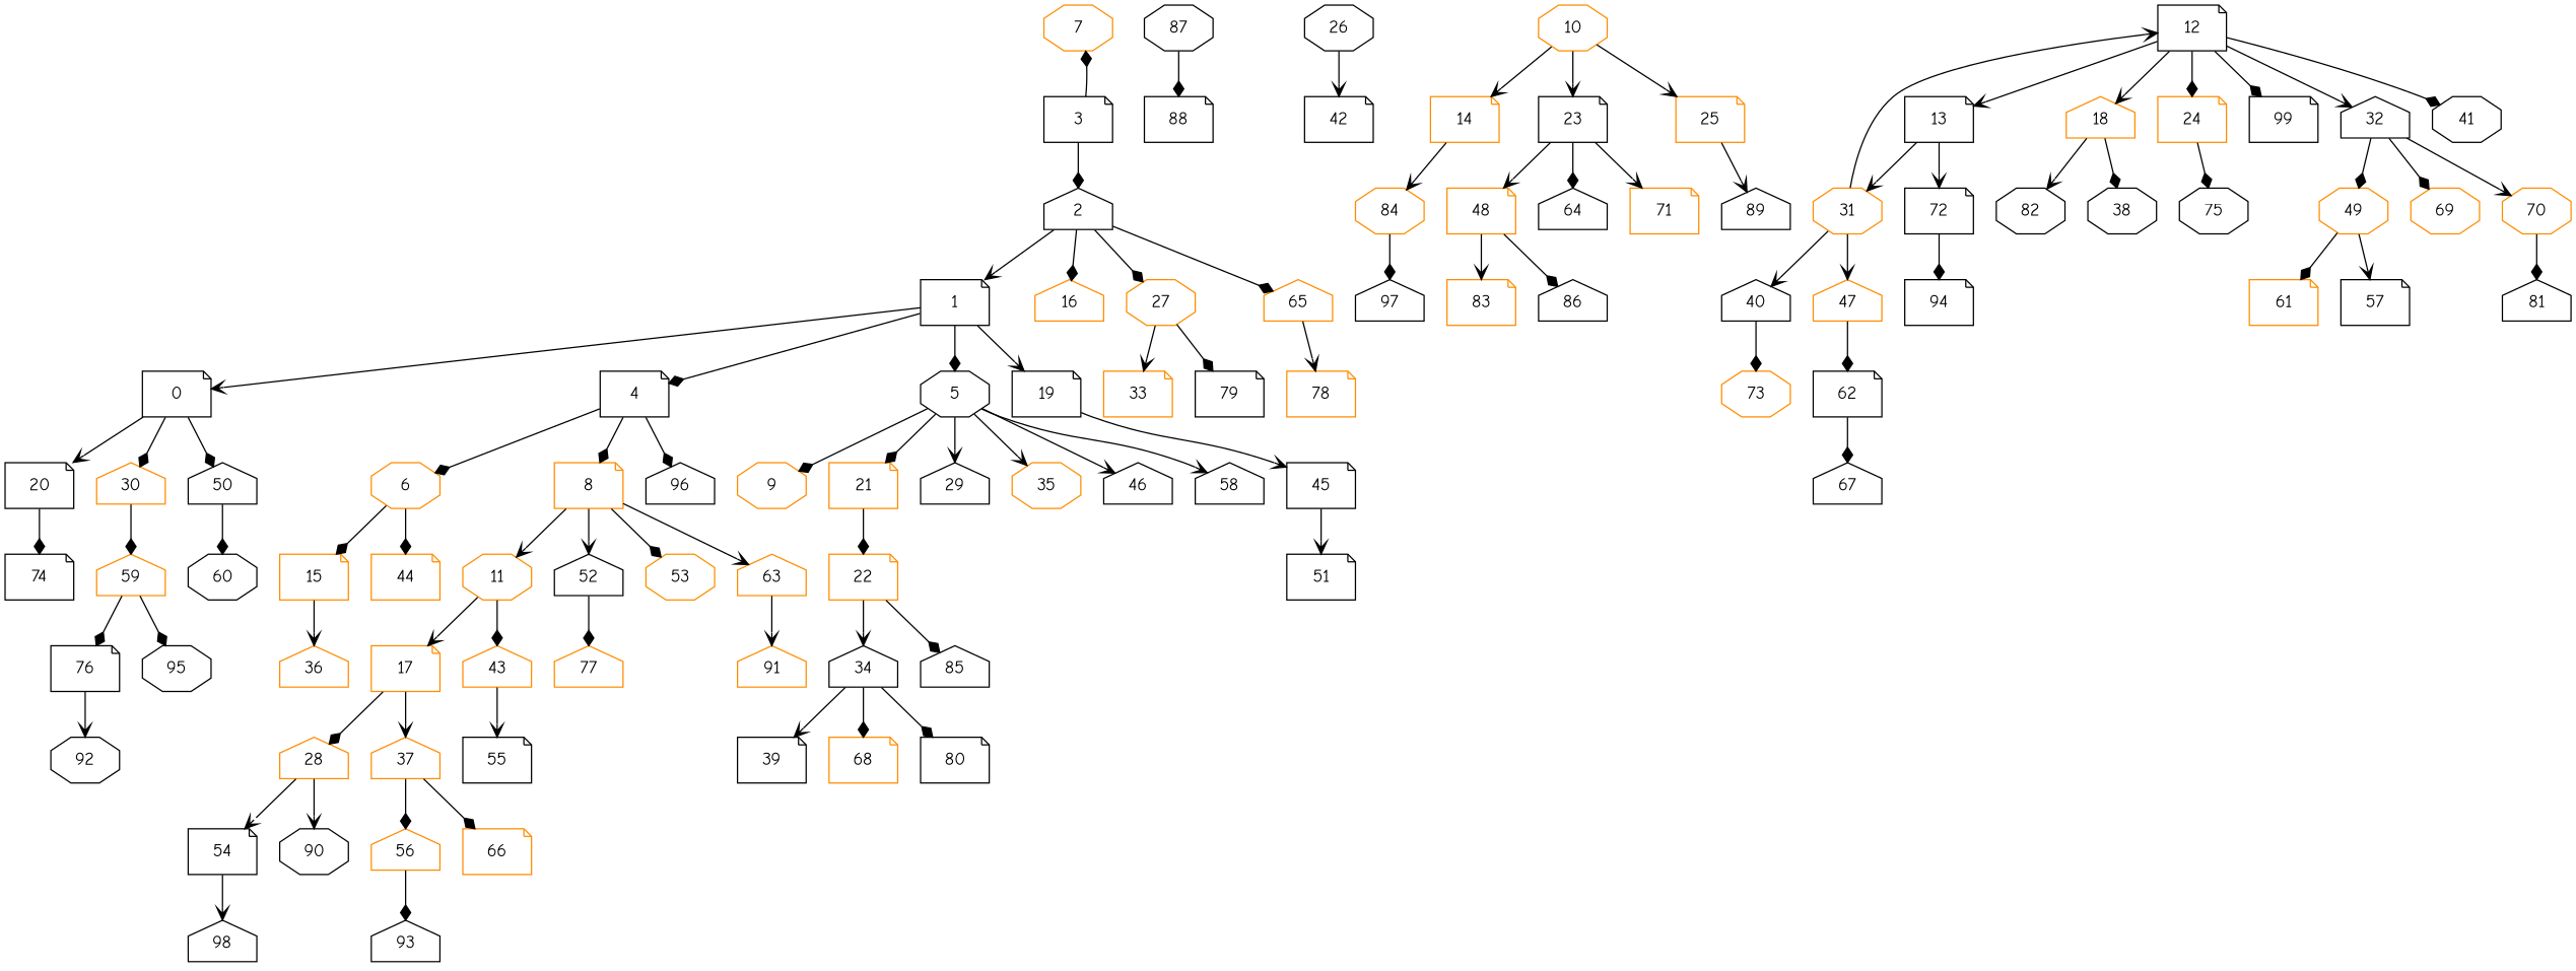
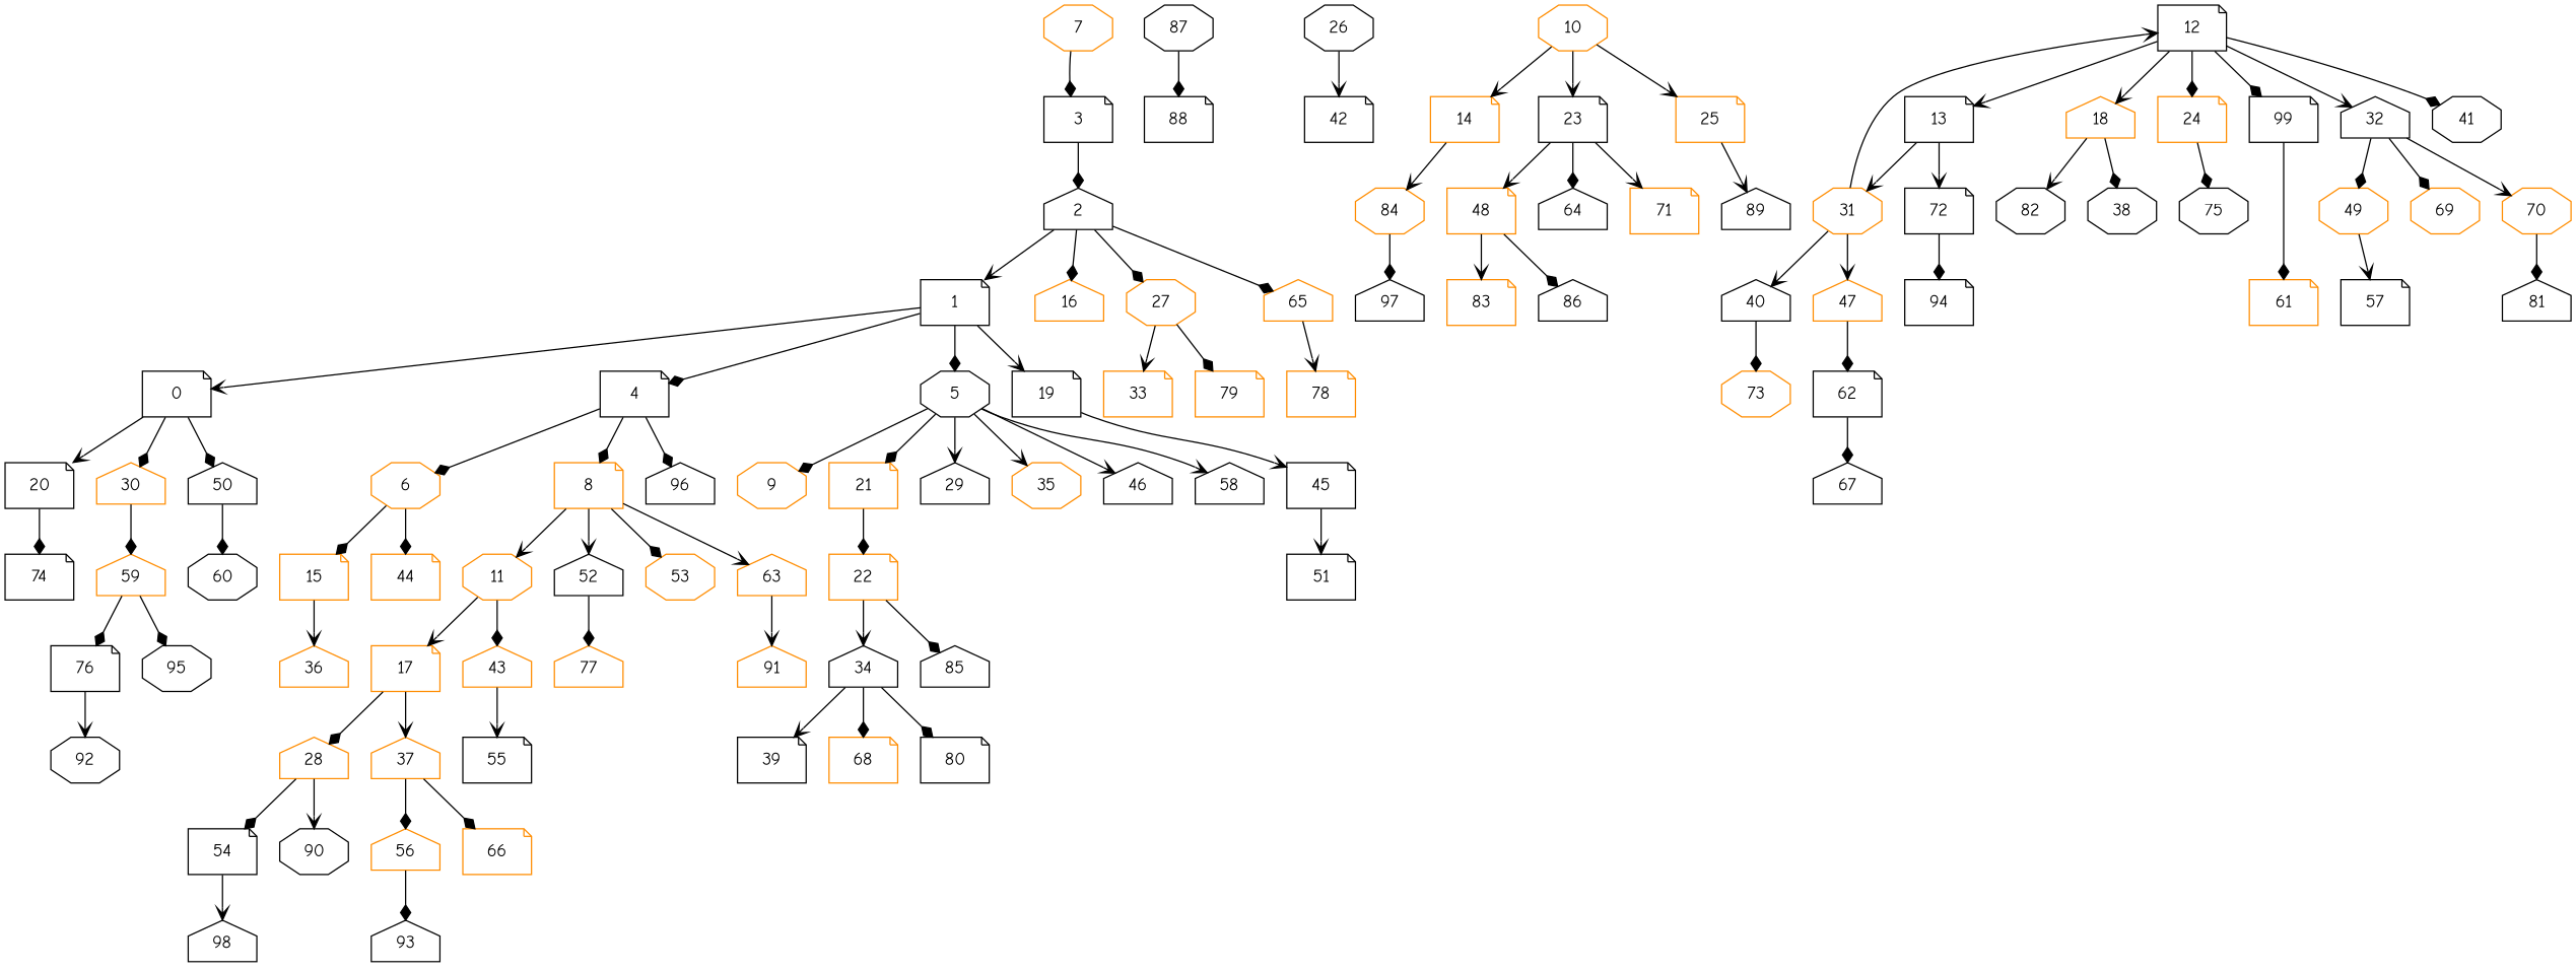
  digraph {
    fontname="Comic Neue"
    node [color=black fontname="Comic Neue" shape=note]
    edge [arrowhead=diamond fontname="Comic Neue"]
    7 [color=darkorange shape=octagon]
    3
    2 [shape=house]
    1
    16 [color=darkorange shape=house]
    27 [color=darkorange shape=octagon]
    65 [color=darkorange shape=house]
    0
    4
    5 [shape=octagon]
    19
    33 [color=darkorange]
-   79
+   79 [color=darkorange]
    78 [color=darkorange]
    87 [shape=octagon]
    88
    20
    30 [color=darkorange shape=house]
    50 [shape=house]
    6 [color=darkorange shape=octagon]
    8 [color=darkorange]
    96 [shape=house]
    9 [color=darkorange shape=octagon]
    21 [color=darkorange]
    29 [shape=house]
    35 [color=darkorange shape=octagon]
    46 [shape=house]
    58 [shape=house]
    45
    74
    26 [shape=octagon]
    42
    59 [color=darkorange shape=house]
    60 [shape=octagon]
    76
    95 [shape=octagon]
    92 [shape=octagon]
    15 [color=darkorange]
    44 [color=darkorange]
    11 [color=darkorange shape=octagon]
    52 [shape=house]
    53 [color=darkorange shape=octagon]
    63 [color=darkorange shape=house]
    10 [color=darkorange shape=octagon]
    14 [color=darkorange]
    23
    25 [color=darkorange]
    12
    13
    18 [color=darkorange shape=house]
    24 [color=darkorange]
    32 [shape=house]
    41 [shape=octagon]
    99
    36 [color=darkorange shape=house]
    17 [color=darkorange]
    43 [color=darkorange shape=house]
    77 [color=darkorange shape=house]
    91 [color=darkorange shape=house]
    28 [color=darkorange shape=house]
    37 [color=darkorange shape=house]
    55
    54
    90 [shape=octagon]
    56 [color=darkorange shape=house]
    66 [color=darkorange]
    98 [shape=house]
    93 [shape=house]
    84 [color=darkorange shape=octagon]
    48 [color=darkorange]
    64 [shape=house]
    71 [color=darkorange]
    89 [shape=house]
    97 [shape=house]
    83 [color=darkorange]
    86 [shape=house]
    31 [color=darkorange shape=octagon]
    72
    38 [shape=octagon]
    82 [shape=octagon]
    75 [shape=octagon]
    49 [color=darkorange shape=octagon]
    69 [color=darkorange shape=octagon]
    70 [color=darkorange shape=octagon]
    40 [shape=house]
    47 [color=darkorange shape=house]
    94
    73 [color=darkorange shape=octagon]
    62
    67 [shape=house]
    57
    61 [color=darkorange]
    81 [shape=house]
    22 [color=darkorange]
    34 [shape=house]
    85 [shape=house]
    39
    68 [color=darkorange]
    80
    51
-   3 -> 7
+   7 -> 3
    3 -> 2
    2 -> 1 [arrowhead=vee]
    2 -> 16
    2 -> 27
    2 -> 65
    1 -> 0 [arrowhead=vee]
    1 -> 4
    1 -> 5
    1 -> 19 [arrowhead=vee]
    27 -> 33 [arrowhead=vee]
    27 -> 79
    65 -> 78 [arrowhead=vee]
    0 -> 20 [arrowhead=vee]
    0 -> 30
    0 -> 50
    4 -> 6
    4 -> 8
    4 -> 96
    5 -> 9
    5 -> 21
    5 -> 29 [arrowhead=vee]
    5 -> 35 [arrowhead=vee]
    5 -> 46 [arrowhead=vee]
    5 -> 58 [arrowhead=vee]
    19 -> 45 [arrowhead=vee]
    87 -> 88
    20 -> 74
    30 -> 59
    50 -> 60
    6 -> 15
    6 -> 44
    8 -> 11 [arrowhead=vee]
    8 -> 52 [arrowhead=vee]
    8 -> 53
    8 -> 63 [arrowhead=vee]
    21 -> 22
    45 -> 51 [arrowhead=vee]
    26 -> 42 [arrowhead=vee]
    59 -> 76
    59 -> 95
    76 -> 92 [arrowhead=vee]
    15 -> 36 [arrowhead=vee]
    11 -> 17 [arrowhead=vee]
    11 -> 43
    52 -> 77
    63 -> 91 [arrowhead=vee]
    10 -> 14 [arrowhead=vee]
    10 -> 23 [arrowhead=vee]
    10 -> 25 [arrowhead=vee]
    14 -> 84 [arrowhead=vee]
    23 -> 48 [arrowhead=vee]
    23 -> 64
    23 -> 71 [arrowhead=vee]
    25 -> 89 [arrowhead=vee]
    12 -> 13 [arrowhead=vee]
    12 -> 18 [arrowhead=vee]
    12 -> 24
    12 -> 32 [arrowhead=vee]
    12 -> 41
    12 -> 99
    13 -> 31 [arrowhead=vee]
    13 -> 72 [arrowhead=vee]
    18 -> 38
    18 -> 82 [arrowhead=vee]
    24 -> 75
    32 -> 49
    32 -> 69
    32 -> 70 [arrowhead=vee]
    17 -> 28
    17 -> 37 [arrowhead=vee]
    43 -> 55 [arrowhead=vee]
-   28 -> 54 [arrowhead=vee]
+   28 -> 54
    28 -> 90 [arrowhead=vee]
    37 -> 56
    37 -> 66
    54 -> 98 [arrowhead=vee]
    56 -> 93
    84 -> 97
    48 -> 83 [arrowhead=vee]
    48 -> 86
    31 -> 12 [arrowhead=vee]
    31 -> 40 [arrowhead=vee]
    31 -> 47 [arrowhead=vee]
    72 -> 94
    49 -> 57 [arrowhead=vee]
-   49 -> 61
+   99 -> 61
    70 -> 81
    40 -> 73
    47 -> 62
    62 -> 67
    22 -> 34 [arrowhead=vee]
    22 -> 85
    34 -> 39 [arrowhead=vee]
    34 -> 68
    34 -> 80
  }
